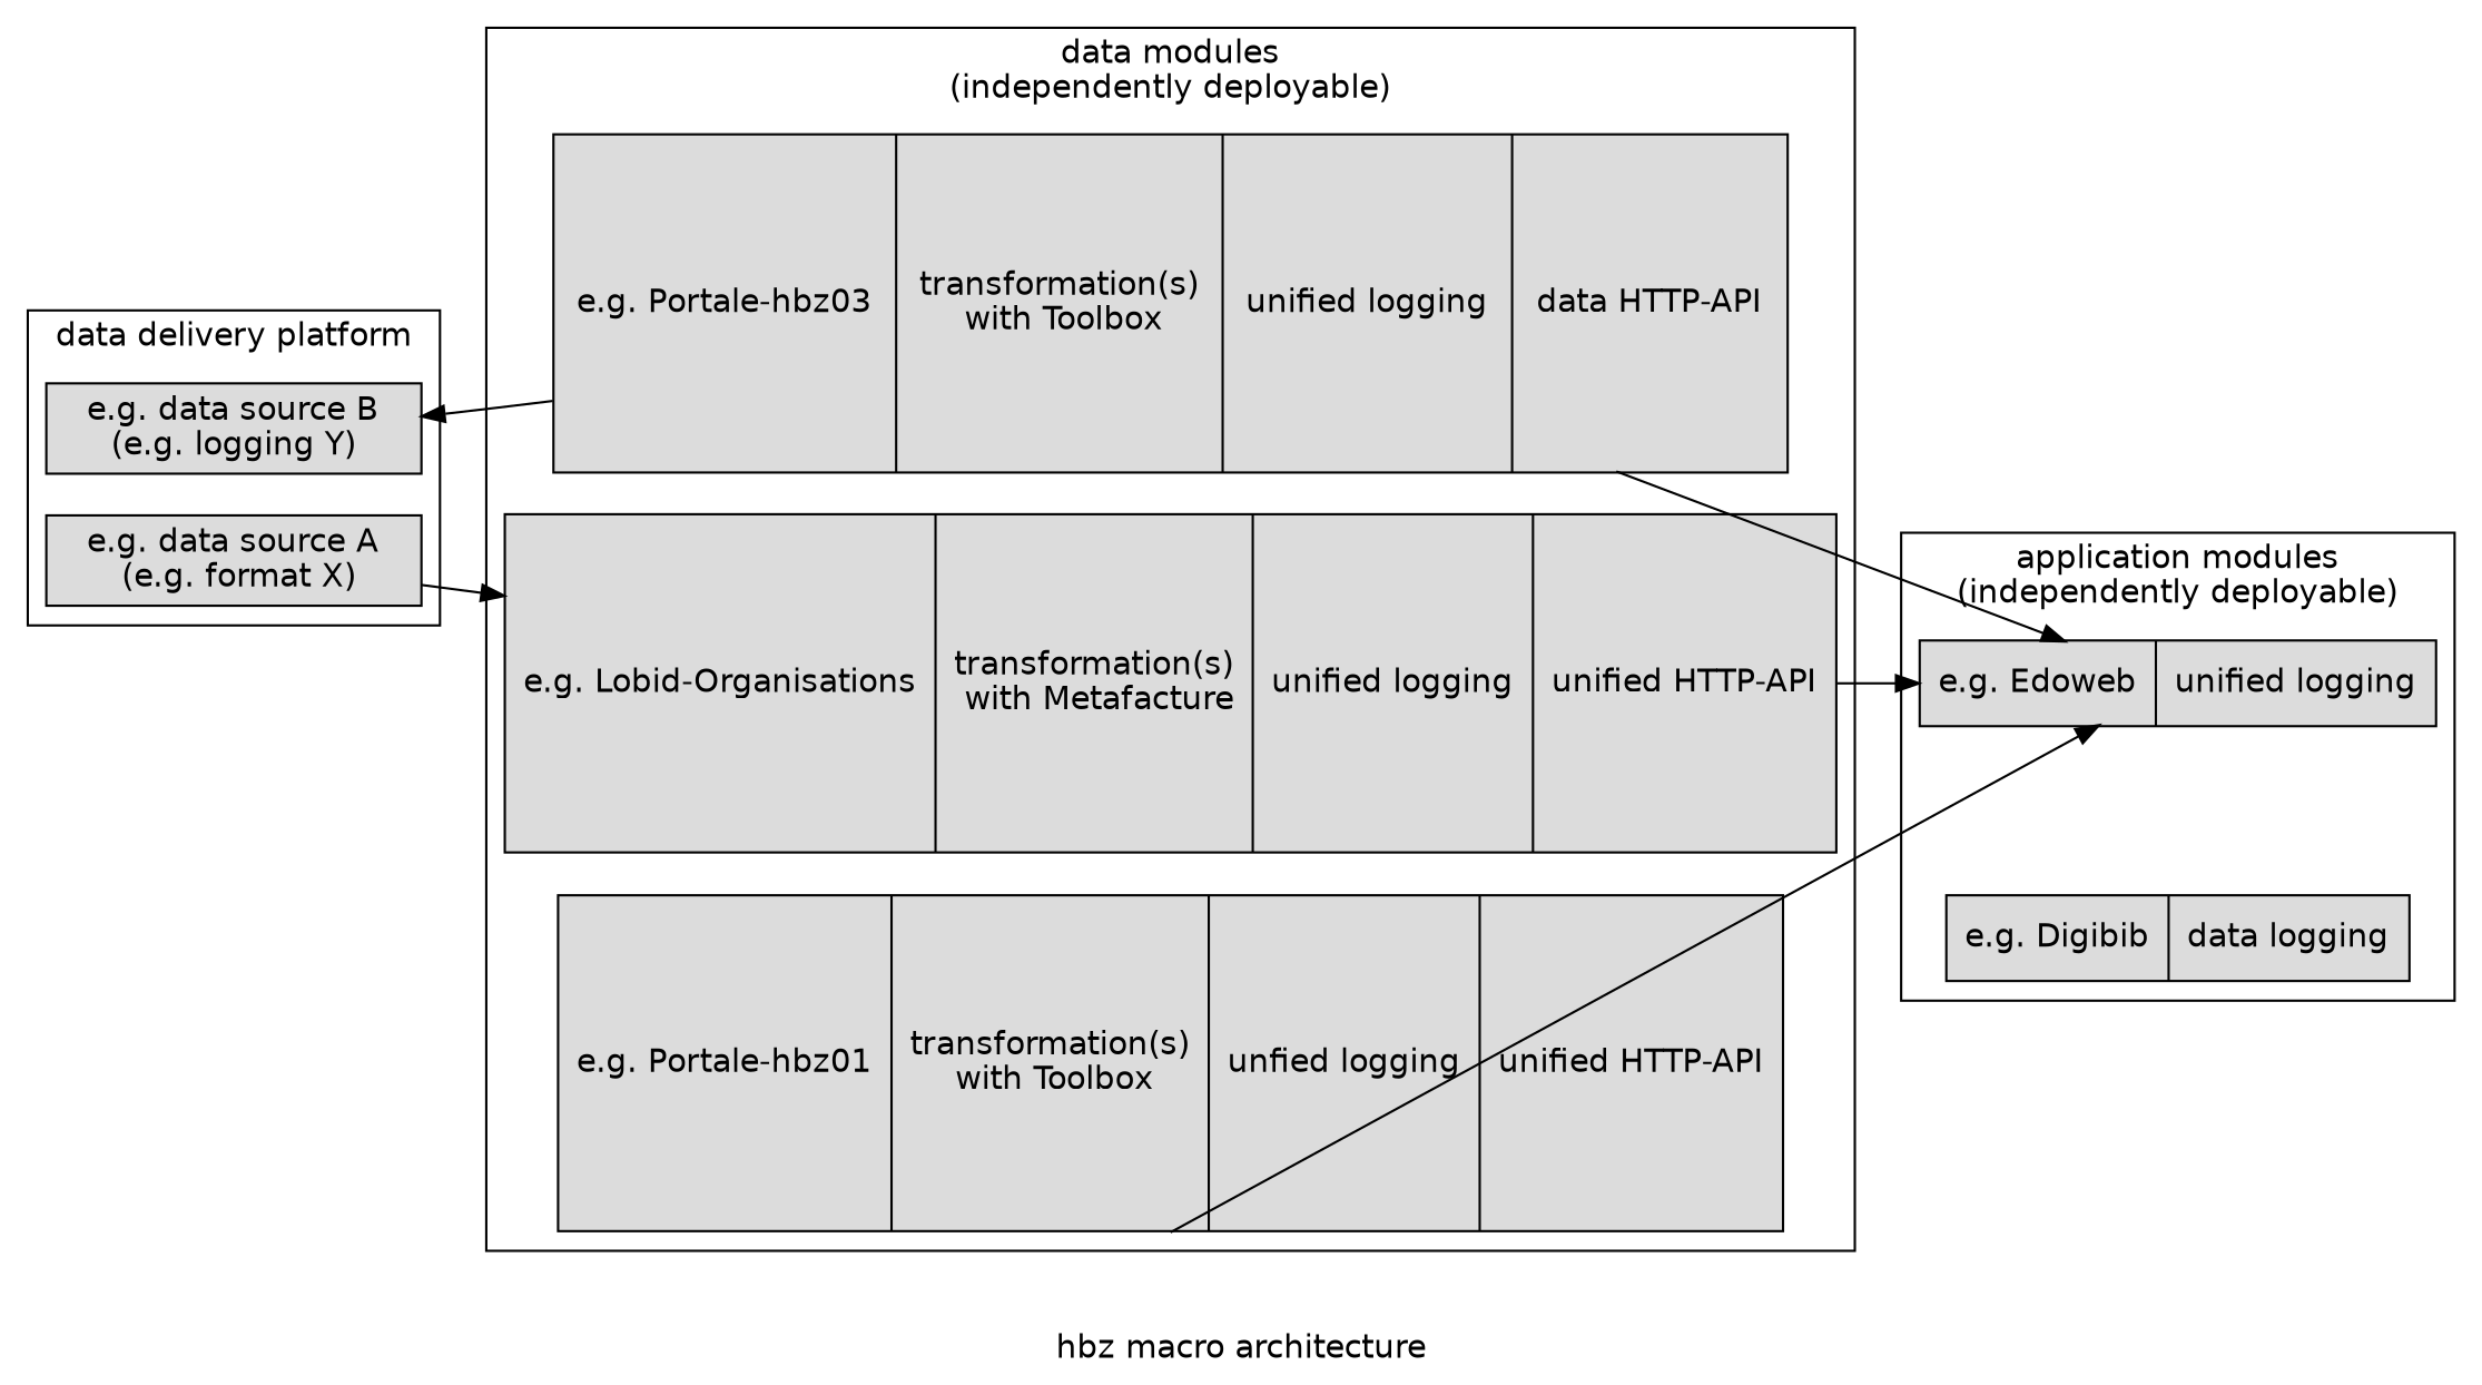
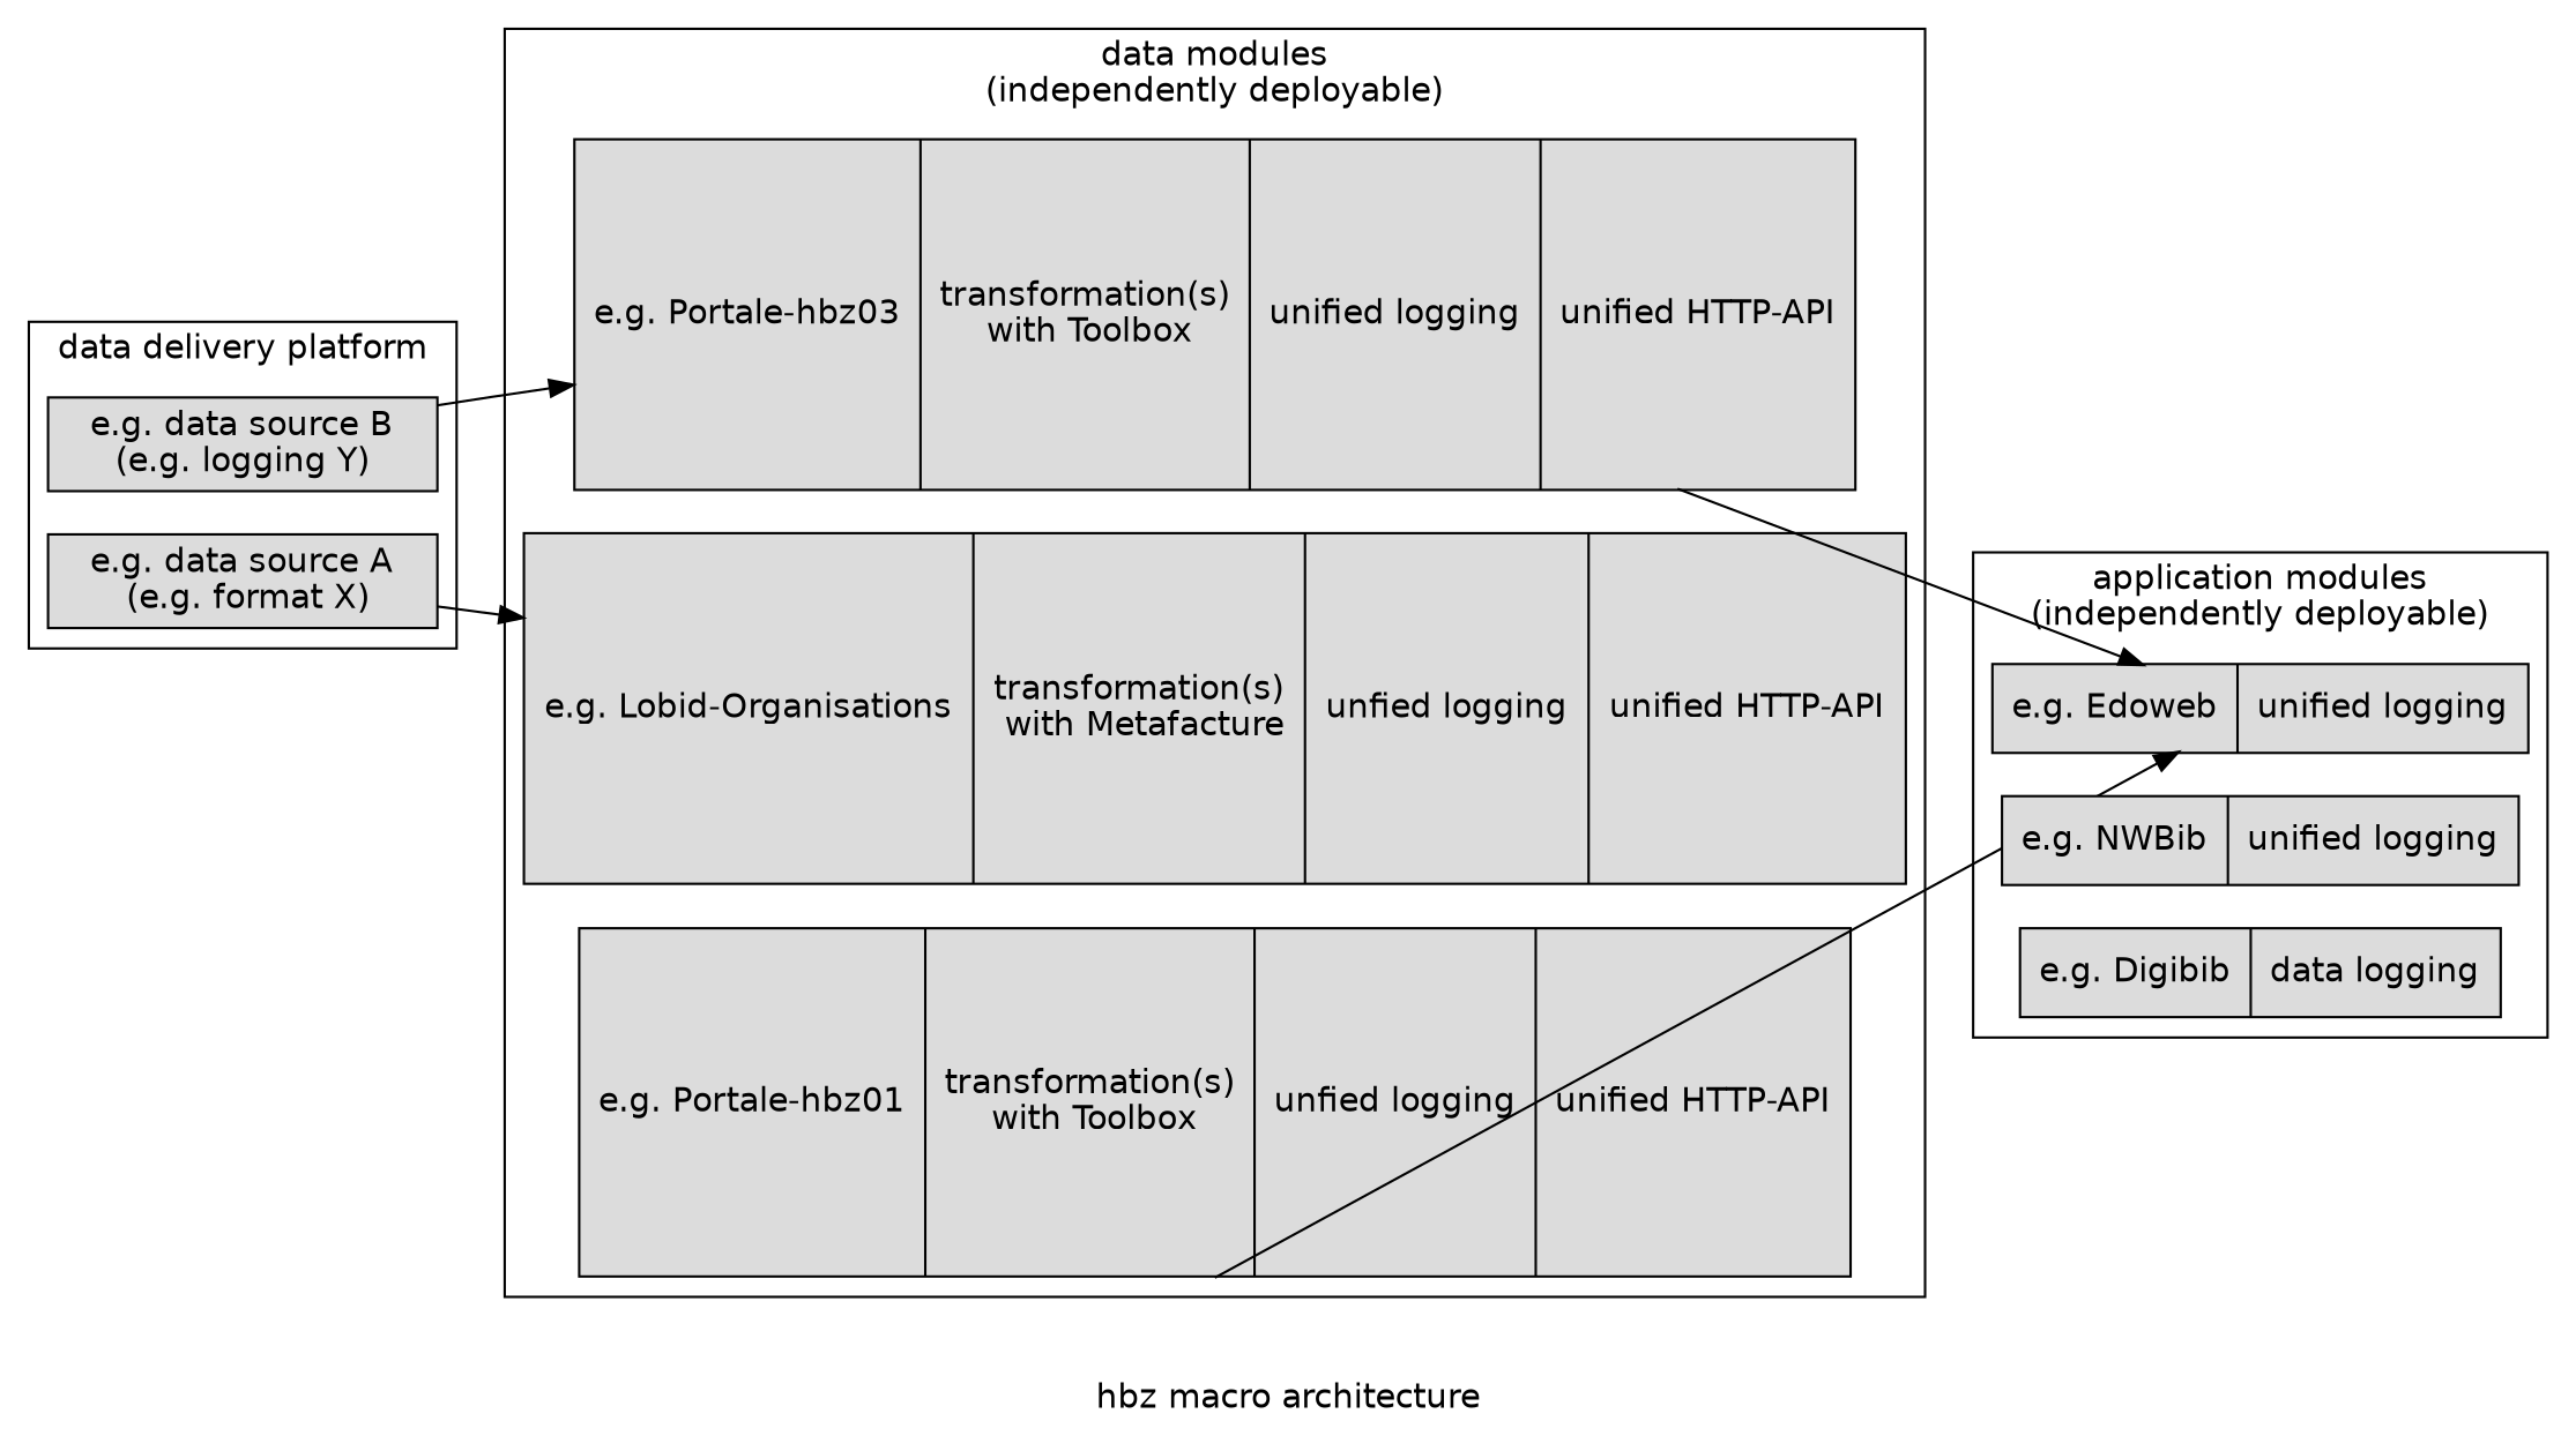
  digraph {
    compound=true
    fontname=helvetica
    label="hbz macro architecture"
    rankdir=LR
    splines=false
    node [fillcolor=gainsboro fontname=helvetica shape=record style=filled]
    edge [fontname=helvetica]
    n1 [label="e.g. data source B\n(e.g. logging Y)" width=2.25]
    n2 [label="e.g. data source A\n (e.g. format X)" width=2.25]
-   n3 [height=2 label="{e.g. Portale-hbz03|transformation(s)\n with Toolbox|unified logging|data HTTP-API}" width=2.25]
-   n4 [height=2 label="{e.g. Lobid-Organisations|transformation(s)\n with Metafacture|unified logging|unified HTTP-API}" width=2.25]
+   n3 [height=2 label="{e.g. Portale-hbz03|transformation(s)\n with Toolbox|unified logging|unified HTTP-API}" width=2.25]
+   n4 [height=2 label="{e.g. Lobid-Organisations|transformation(s)\n with Metafacture|unfied logging|unified HTTP-API}" width=2.25]
    n5 [height=2 label="{e.g. Portale-hbz01|transformation(s)\n with Toolbox|unfied logging|unified HTTP-API}" width=2.25]
    n6 [label="{e.g. Edoweb|unified logging}" width=2.25]
+   n7 [label="{e.g. NWBib|unified logging}" width=2.25]
    n8 [label="{e.g. Digibib|data logging}" width=2.25]
    subgraph cluster_1 {
      label="data delivery platform"
      n1
      n2
    }
    subgraph cluster_2 {
      label="data modules\n(independently deployable)"
      n3
      n4
      n5
    }
    subgraph cluster_3 {
      label="application modules\n(independently deployable)"
      n6
+     n7
      n8
    }
-   n3 -> n1
+   n1 -> n3
    n2 -> n4
    n3 -> n6
-   n4 -> n6
    n5 -> n6 [tailport=s]
  }
